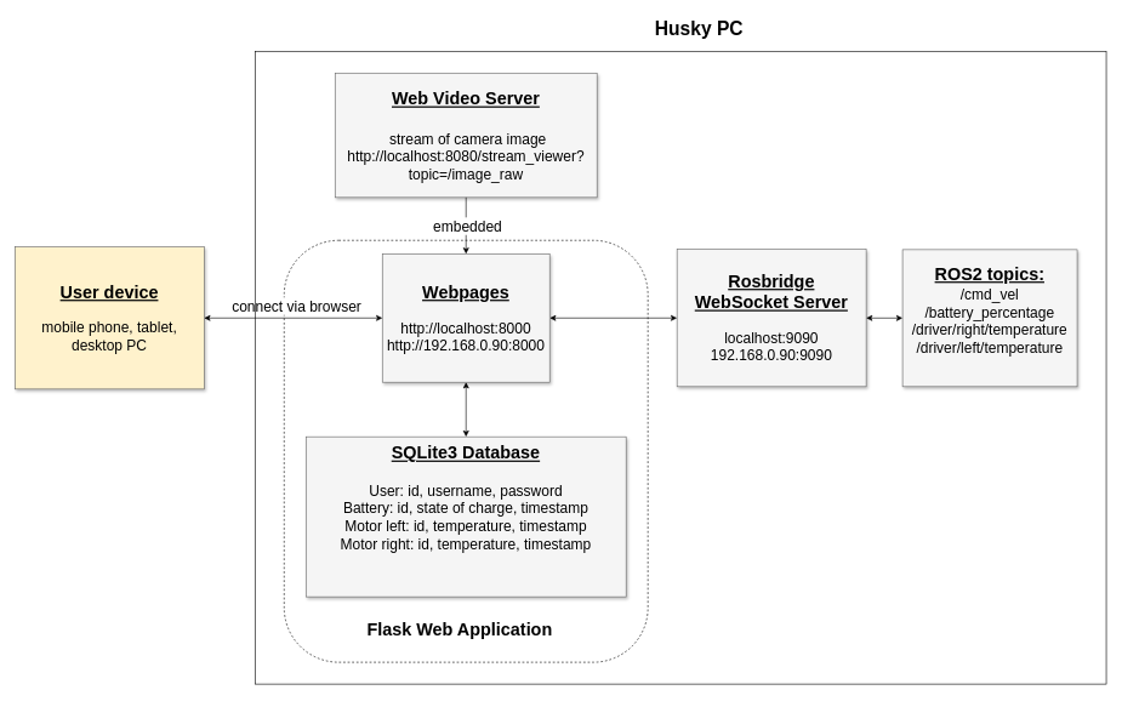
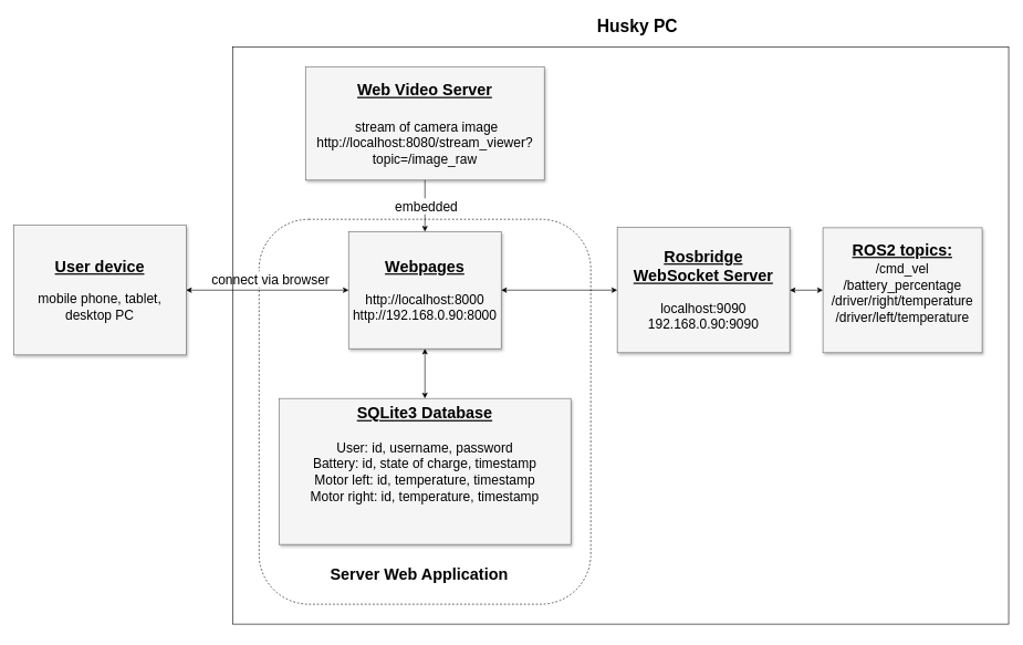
  <mxCell id="0" style=";html=1;" />
  <mxCell id="1" style=";html=1;" parent="0" />
  <mxCell id="2" style="edgeStyle=none;rounded=0;orthogonalLoop=1;jettySize=auto;html=1;exitX=0.5;exitY=1;exitDx=0;exitDy=0;entryX=0.5;entryY=0;entryDx=0;entryDy=0;strokeColor=default;align=center;verticalAlign=middle;fontFamily=Helvetica;fontSize=11;fontColor=default;labelBackgroundColor=default;startArrow=classic;endArrow=classic;" parent="1" source="4" target="11" edge="1"><mxGeometry relative="1" as="geometry" /></mxCell>
  <mxCell id="3" style="edgeStyle=none;rounded=0;orthogonalLoop=1;jettySize=auto;html=1;exitX=1;exitY=0.5;exitDx=0;exitDy=0;entryX=0;entryY=0.5;entryDx=0;entryDy=0;strokeColor=default;align=center;verticalAlign=middle;fontFamily=Helvetica;fontSize=11;fontColor=default;labelBackgroundColor=default;startArrow=classic;endArrow=classic;" parent="1" source="4" target="5" edge="1"><mxGeometry relative="1" as="geometry" /></mxCell>
  <mxCell id="4" value="&lt;font style=&quot;font-size: 24px;&quot;&gt;&lt;u&gt;&lt;b&gt;Webpages&lt;/b&gt;&lt;/u&gt;&lt;/font&gt;&lt;br&gt;&lt;div&gt;&lt;br&gt;&lt;/div&gt;&lt;div style=&quot;font-size: 20px;&quot;&gt;&lt;font style=&quot;font-size: 20px;&quot;&gt;http://localhost:8000&lt;/font&gt;&lt;/div&gt;&lt;div style=&quot;font-size: 20px;&quot;&gt;&lt;font style=&quot;font-size: 20px;&quot;&gt;http://192.168.0.90:8000&lt;/font&gt;&lt;br&gt;&lt;/div&gt;" style="whiteSpace=wrap;html=1;shadow=1;fontSize=18;fillColor=#f5f5f5;strokeColor=#666666;" parent="1" vertex="1"><mxGeometry x="525" y="348.5" width="230" height="176.5" as="geometry" /></mxCell>
  <mxCell id="5" value="&lt;font style=&quot;font-size: 24px;&quot;&gt;&lt;u&gt;&lt;b&gt;Rosbridge&lt;br&gt;WebSocket Server&lt;/b&gt;&lt;/u&gt;&lt;/font&gt;&lt;div&gt;&lt;br&gt;&lt;/div&gt;&lt;font style=&quot;font-size: 20px;&quot;&gt;localhost:9090&lt;br&gt;192.168.0.90:9090&lt;/font&gt;" style="whiteSpace=wrap;html=1;shadow=1;fontSize=18;fillColor=#f5f5f5;strokeColor=#666666;" parent="1" vertex="1"><mxGeometry x="930" y="342.44" width="260" height="188.62" as="geometry" /></mxCell>
  <mxCell id="6" value="&lt;font style=&quot;font-size: 26px;&quot;&gt;Husky PC&lt;/font&gt;" style="text;strokeColor=none;fillColor=none;html=1;fontSize=24;fontStyle=1;verticalAlign=middle;align=center;" parent="1" vertex="1"><mxGeometry x="910" y="20" width="100" height="40" as="geometry" /></mxCell>
  <mxCell id="7" style="edgeStyle=none;rounded=0;orthogonalLoop=1;jettySize=auto;html=1;entryX=1;entryY=0.5;entryDx=0;entryDy=0;strokeColor=default;align=center;verticalAlign=middle;fontFamily=Helvetica;fontSize=11;fontColor=default;labelBackgroundColor=default;startArrow=classic;endArrow=classic;" parent="1" source="8" target="5" edge="1"><mxGeometry relative="1" as="geometry" /></mxCell>
  <mxCell id="8" value="&lt;font style=&quot;font-size: 24px;&quot;&gt;&lt;b&gt;&lt;u&gt;ROS2 topics:&lt;/u&gt; &lt;/b&gt;&lt;/font&gt;&lt;br&gt;&lt;font style=&quot;font-size: 20px;&quot;&gt;/cmd_vel&lt;br&gt;/battery_percentage&lt;br&gt;/driver/right/temperature&lt;br&gt;/driver/left/temperature&lt;/font&gt;&lt;div&gt;&lt;br&gt;&lt;/div&gt;" style="whiteSpace=wrap;html=1;shadow=1;fontSize=18;fillColor=#f5f5f5;strokeColor=#666666;" parent="1" vertex="1"><mxGeometry x="1240" y="342.75" width="240" height="188.31" as="geometry" /></mxCell>
  <mxCell id="9" value="" style="rounded=1;whiteSpace=wrap;html=1;fontFamily=Helvetica;fontSize=11;fontColor=default;labelBackgroundColor=default;fillColor=none;dashed=1;" parent="1" vertex="1"><mxGeometry x="390" y="330" width="500" height="580" as="geometry" /></mxCell>
- <mxCell id="10" value="&lt;div style=&quot;font-size: 19px;&quot;&gt;&lt;font style=&quot;font-size: 24px;&quot;&gt;Flask Web Application&lt;/font&gt;&lt;/div&gt;" style="text;strokeColor=none;fillColor=none;html=1;fontSize=11;fontStyle=1;verticalAlign=middle;align=center;fontFamily=Helvetica;fontColor=default;labelBackgroundColor=default;" parent="1" vertex="1"><mxGeometry x="507.5" y="780" width="247.5" height="170" as="geometry" /></mxCell>
+ <mxCell id="10" value="&lt;div style=&quot;font-size: 19px;&quot;&gt;&lt;font style=&quot;font-size: 24px;&quot;&gt;Server Web Application&lt;/font&gt;&lt;/div&gt;" style="text;strokeColor=none;fillColor=none;html=1;fontSize=11;fontStyle=1;verticalAlign=middle;align=center;fontFamily=Helvetica;fontColor=default;labelBackgroundColor=default;" parent="1" vertex="1"><mxGeometry x="507.5" y="780" width="247.5" height="170" as="geometry" /></mxCell>
  <mxCell id="11" value="&lt;font size=&quot;1&quot;&gt;&lt;span style=&quot;font-size: 24px;&quot;&gt;&lt;u&gt;&lt;b&gt;SQLite3 Database&lt;/b&gt;&lt;/u&gt;&lt;/span&gt;&lt;/font&gt;&lt;font style=&quot;font-size: 20px;&quot;&gt;&lt;br&gt;&lt;br&gt;User: id, username, password&lt;br&gt;Battery: id, state of charge, timestamp&lt;br&gt;Motor left: id, temperature, timestamp&lt;br&gt;Motor right: id, temperature, timestamp&lt;br&gt;&lt;/font&gt;&lt;br&gt;&lt;div style=&quot;font-size: 24px;&quot;&gt;&lt;font style=&quot;font-size: 24px;&quot;&gt;&lt;br&gt;&lt;/font&gt;&lt;/div&gt;" style="whiteSpace=wrap;html=1;shadow=1;fontSize=18;fillColor=#f5f5f5;strokeColor=#666666;" parent="1" vertex="1"><mxGeometry x="420" y="600" width="440" height="220" as="geometry" /></mxCell>
  <mxCell id="12" value="&lt;div align=&quot;center&quot;&gt;&lt;font style=&quot;font-size: 24px;&quot;&gt;&lt;u&gt;&lt;b&gt;Web Video Server&lt;/b&gt;&lt;/u&gt;&lt;/font&gt;&lt;/div&gt;&lt;div&gt;&lt;font style=&quot;font-size: 24px;&quot;&gt;&lt;u&gt;&lt;br&gt;&lt;/u&gt;&lt;/font&gt;&lt;/div&gt;&lt;div style=&quot;font-size: 20px;&quot;&gt;&lt;font style=&quot;font-size: 20px;&quot;&gt;&lt;font style=&quot;font-size: 20px;&quot;&gt;&amp;nbsp;stream of camera image&lt;br&gt;http://localhost:8080/stream_viewer?topic=/image_raw&lt;/font&gt;&lt;font style=&quot;font-size: 20px;&quot;&gt;&lt;br&gt;&lt;/font&gt;&lt;/font&gt;&lt;/div&gt;" style="whiteSpace=wrap;html=1;shadow=1;fontSize=18;fillColor=#f5f5f5;strokeColor=#666666;" parent="1" vertex="1"><mxGeometry x="460" y="100" width="360" height="171" as="geometry" /></mxCell>
- <mxCell id="13" value="&lt;font style=&quot;font-size: 24px;&quot;&gt;&lt;b&gt;&lt;u&gt;User device&lt;/u&gt;&lt;/b&gt;&lt;/font&gt;&lt;u&gt;&lt;font style=&quot;font-size: 24px;&quot;&gt;&lt;br&gt;&lt;/font&gt;&lt;/u&gt; &lt;br&gt;&lt;font style=&quot;font-size: 20px;&quot;&gt;mobile phone, tablet, desktop PC&lt;/font&gt;" style="whiteSpace=wrap;html=1;shadow=1;fontSize=18;fillColor=#fff2cc;strokeColor=#666666;" parent="1" vertex="1"><mxGeometry x="20" y="339.06" width="260" height="195.38" as="geometry" /></mxCell>
+ <mxCell id="13" value="&lt;font style=&quot;font-size: 24px;&quot;&gt;&lt;b&gt;&lt;u&gt;User device&lt;/u&gt;&lt;/b&gt;&lt;/font&gt;&lt;u&gt;&lt;font style=&quot;font-size: 24px;&quot;&gt;&lt;br&gt;&lt;/font&gt;&lt;/u&gt; &lt;br&gt;&lt;font style=&quot;font-size: 20px;&quot;&gt;mobile phone, tablet, desktop PC&lt;/font&gt;" style="whiteSpace=wrap;html=1;shadow=1;fontSize=18;fillColor=#f5f5f5;strokeColor=#666666;" parent="1" vertex="1"><mxGeometry x="20" y="339.06" width="260" height="195.38" as="geometry" /></mxCell>
  <mxCell id="14" style="edgeStyle=none;rounded=0;orthogonalLoop=1;jettySize=auto;html=1;exitX=1;exitY=0.5;exitDx=0;exitDy=0;entryX=0;entryY=0.5;entryDx=0;entryDy=0;strokeColor=default;align=center;verticalAlign=middle;fontFamily=Helvetica;fontSize=11;fontColor=default;labelBackgroundColor=default;startArrow=classic;endArrow=classic;" parent="1" source="13" target="4" edge="1"><mxGeometry relative="1" as="geometry" /></mxCell>
  <mxCell id="15" value="&lt;font style=&quot;font-size: 20px;&quot;&gt;connect via browser&lt;/font&gt;" style="edgeLabel;html=1;align=center;verticalAlign=middle;resizable=0;points=[];fontFamily=Helvetica;fontSize=11;fontColor=default;labelBackgroundColor=default;" parent="14" vertex="1" connectable="0"><mxGeometry x="0.072" y="-3" relative="1" as="geometry"><mxPoint x="-5" y="-20" as="offset" /></mxGeometry></mxCell>
  <mxCell id="16" value="" style="endArrow=classic;html=1;rounded=0;strokeColor=default;align=center;verticalAlign=middle;fontFamily=Helvetica;fontSize=11;fontColor=default;labelBackgroundColor=default;anchorPointDirection=0;entryX=0.5;entryY=0;entryDx=0;entryDy=0;exitX=0.5;exitY=1;exitDx=0;exitDy=0;" parent="1" source="12" target="4" edge="1"><mxGeometry width="50" height="50" relative="1" as="geometry"><mxPoint x="560" y="230" as="sourcePoint" /><mxPoint x="630" y="310" as="targetPoint" /></mxGeometry></mxCell>
  <mxCell id="17" value="&lt;font style=&quot;font-size: 20px;&quot;&gt;embedded&lt;/font&gt;" style="edgeLabel;html=1;align=center;verticalAlign=middle;resizable=0;points=[];fontFamily=Helvetica;fontSize=14;fontColor=default;labelBackgroundColor=default;" parent="16" vertex="1" connectable="0"><mxGeometry x="0.018" y="1" relative="1" as="geometry"><mxPoint y="-1" as="offset" /></mxGeometry></mxCell>
  <mxCell id="18" value="" style="rounded=0;whiteSpace=wrap;html=1;fontFamily=Helvetica;fontSize=11;fontColor=default;labelBackgroundColor=default;fillColor=none;metaEdit=1;strokeWidth=1;" parent="1" vertex="1"><mxGeometry x="350" y="70" width="1170" height="870" as="geometry" /></mxCell>
